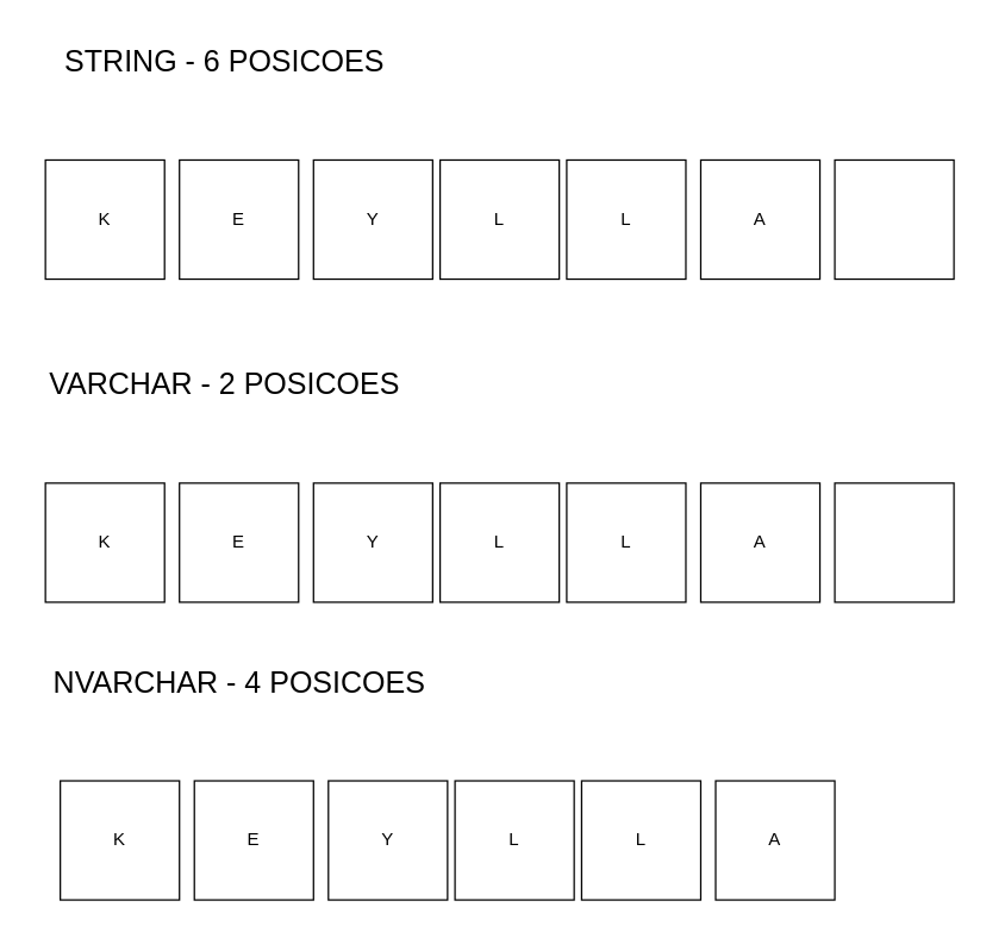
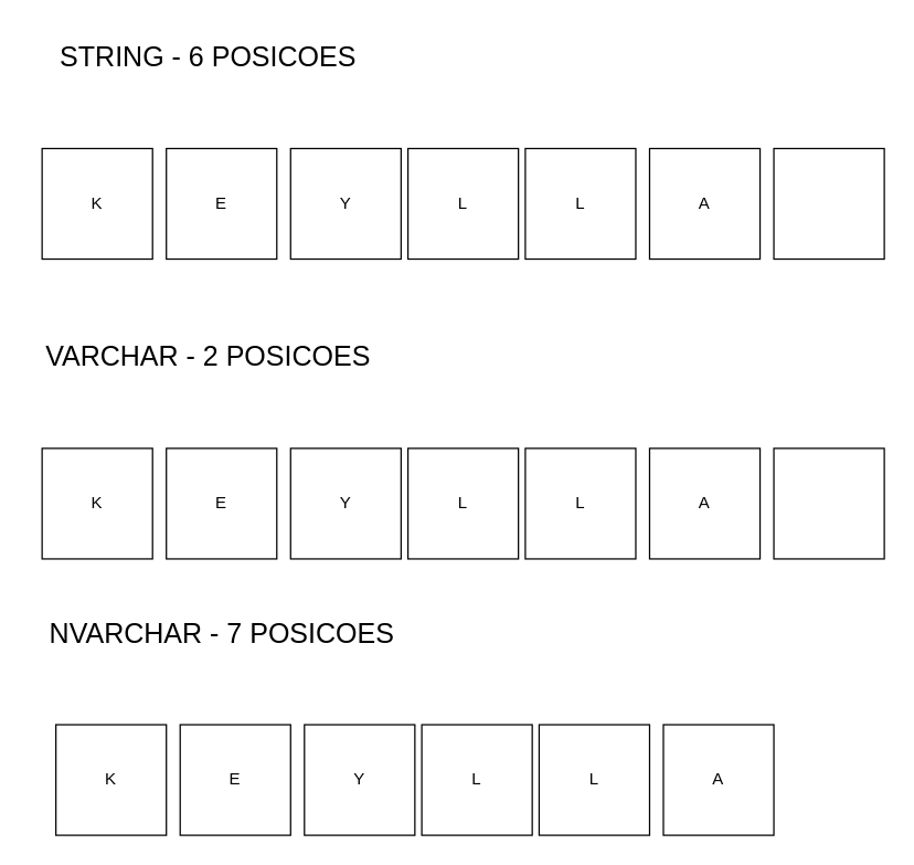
  <mxCell id="0" />
  <mxCell id="1" parent="0" />
  <mxCell id="2" value="K" style="whiteSpace=wrap;html=1;aspect=fixed;" vertex="1" parent="1"><mxGeometry x="30" y="107" width="80" height="80" as="geometry" /></mxCell>
  <mxCell id="3" value="E" style="whiteSpace=wrap;html=1;aspect=fixed;" vertex="1" parent="1"><mxGeometry x="120" y="107" width="80" height="80" as="geometry" /></mxCell>
  <mxCell id="4" value="Y" style="whiteSpace=wrap;html=1;aspect=fixed;" vertex="1" parent="1"><mxGeometry x="210" y="107" width="80" height="80" as="geometry" /></mxCell>
  <mxCell id="5" value="L" style="whiteSpace=wrap;html=1;aspect=fixed;" vertex="1" parent="1"><mxGeometry x="295" y="107" width="80" height="80" as="geometry" /></mxCell>
  <mxCell id="6" value="L" style="whiteSpace=wrap;html=1;aspect=fixed;" vertex="1" parent="1"><mxGeometry x="380" y="107" width="80" height="80" as="geometry" /></mxCell>
  <mxCell id="7" value="A" style="whiteSpace=wrap;html=1;aspect=fixed;" vertex="1" parent="1"><mxGeometry x="470" y="107" width="80" height="80" as="geometry" /></mxCell>
  <mxCell id="8" value="" style="whiteSpace=wrap;html=1;aspect=fixed;" vertex="1" parent="1"><mxGeometry x="560" y="107" width="80" height="80" as="geometry" /></mxCell>
  <mxCell id="9" value="STRING - 6 POSICOES" style="text;html=1;align=center;verticalAlign=middle;resizable=0;points=[];autosize=1;strokeColor=none;fillColor=none;fontSize=20;" vertex="1" parent="1"><mxGeometry x="30" y="20" width="240" height="40" as="geometry" /></mxCell>
  <mxCell id="10" value="K" style="whiteSpace=wrap;html=1;aspect=fixed;" vertex="1" parent="1"><mxGeometry x="30" y="324" width="80" height="80" as="geometry" /></mxCell>
  <mxCell id="11" value="E" style="whiteSpace=wrap;html=1;aspect=fixed;" vertex="1" parent="1"><mxGeometry x="120" y="324" width="80" height="80" as="geometry" /></mxCell>
  <mxCell id="12" value="Y" style="whiteSpace=wrap;html=1;aspect=fixed;" vertex="1" parent="1"><mxGeometry x="210" y="324" width="80" height="80" as="geometry" /></mxCell>
  <mxCell id="13" value="L" style="whiteSpace=wrap;html=1;aspect=fixed;" vertex="1" parent="1"><mxGeometry x="295" y="324" width="80" height="80" as="geometry" /></mxCell>
  <mxCell id="14" value="L" style="whiteSpace=wrap;html=1;aspect=fixed;" vertex="1" parent="1"><mxGeometry x="380" y="324" width="80" height="80" as="geometry" /></mxCell>
  <mxCell id="15" value="A" style="whiteSpace=wrap;html=1;aspect=fixed;" vertex="1" parent="1"><mxGeometry x="470" y="324" width="80" height="80" as="geometry" /></mxCell>
  <mxCell id="16" value="" style="whiteSpace=wrap;html=1;aspect=fixed;" vertex="1" parent="1"><mxGeometry x="560" y="324" width="80" height="80" as="geometry" /></mxCell>
  <mxCell id="17" value="VARCHAR - 2 POSICOES" style="text;html=1;align=center;verticalAlign=middle;resizable=0;points=[];autosize=1;strokeColor=none;fillColor=none;fontSize=20;" vertex="1" parent="1"><mxGeometry x="20" y="237" width="260" height="40" as="geometry" /></mxCell>
  <mxCell id="18" value="K" style="whiteSpace=wrap;html=1;aspect=fixed;" vertex="1" parent="1"><mxGeometry x="40" y="524" width="80" height="80" as="geometry" /></mxCell>
  <mxCell id="19" value="E" style="whiteSpace=wrap;html=1;aspect=fixed;" vertex="1" parent="1"><mxGeometry x="130" y="524" width="80" height="80" as="geometry" /></mxCell>
  <mxCell id="20" value="Y" style="whiteSpace=wrap;html=1;aspect=fixed;" vertex="1" parent="1"><mxGeometry x="220" y="524" width="80" height="80" as="geometry" /></mxCell>
  <mxCell id="21" value="L" style="whiteSpace=wrap;html=1;aspect=fixed;" vertex="1" parent="1"><mxGeometry x="305" y="524" width="80" height="80" as="geometry" /></mxCell>
  <mxCell id="22" value="L" style="whiteSpace=wrap;html=1;aspect=fixed;" vertex="1" parent="1"><mxGeometry x="390" y="524" width="80" height="80" as="geometry" /></mxCell>
  <mxCell id="23" value="A" style="whiteSpace=wrap;html=1;aspect=fixed;" vertex="1" parent="1"><mxGeometry x="480" y="524" width="80" height="80" as="geometry" /></mxCell>
- <mxCell id="24" value="NVARCHAR - 4 POSICOES" style="text;html=1;align=center;verticalAlign=middle;resizable=0;points=[];autosize=1;strokeColor=none;fillColor=none;fontSize=20;" vertex="1" parent="1"><mxGeometry x="25" y="437" width="270" height="40" as="geometry" /></mxCell>
+ <mxCell id="24" value="NVARCHAR - 7 POSICOES" style="text;html=1;align=center;verticalAlign=middle;resizable=0;points=[];autosize=1;strokeColor=none;fillColor=none;fontSize=20;" vertex="1" parent="1"><mxGeometry x="25" y="437" width="270" height="40" as="geometry" /></mxCell>
